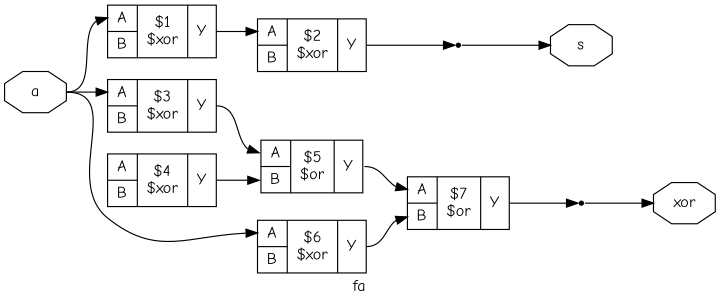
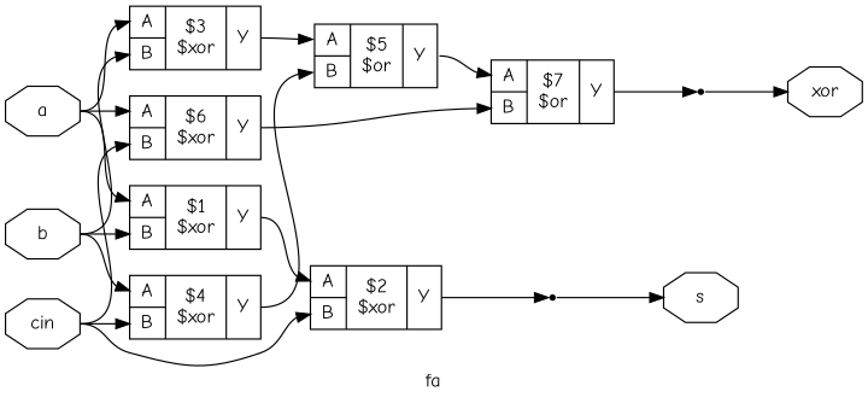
  digraph {
    fontname="Comic Neue"
    label=fa
    rankdir=LR
    remincross=true
    node [fontname="Comic Neue" shape=record]
    edge [color=black fontcolor=black fontname="Comic Neue" headport="p14:w" tailport=e]
    n1 [color=black fontcolor=black label=xor shape=octagon]
    n2 [color=black fontcolor=black label=s shape=octagon]
+   n3 [color=black fontcolor=black label=cin shape=octagon]
    n4 [label="{{<p13> A|<p14> B}|$6\n$xor|{<p15> Y}}"]
    n5 [label="{{<p13> A|<p14> B}|$4\n$xor|{<p15> Y}}"]
    n6 [label="{{<p13> A|<p14> B}|$2\n$xor|{<p15> Y}}"]
    n7 [label="{{<p13> A|<p14> B}|$7\n$or|{<p15> Y}}"]
    n8 [label="{{<p13> A|<p14> B}|$5\n$or|{<p15> Y}}"]
    x0 [shape=point]
+   n10 [color=black fontcolor=black label=b shape=octagon]
    n11 [label="{{<p13> A|<p14> B}|$3\n$xor|{<p15> Y}}"]
    n12 [label="{{<p13> A|<p14> B}|$1\n$xor|{<p15> Y}}"]
    n13 [color=black fontcolor=black label=a shape=octagon]
    x1 [shape=point]
+   n3 -> n4
+   n3 -> n5
+   n3 -> n6
    n4 -> n7 [tailport="p15:e"]
    n5 -> n8 [tailport="p15:e"]
    n6 -> x0 [headport=w tailport="p15:e"]
    n7 -> x1 [headport=w tailport="p15:e"]
    n8 -> n7 [headport="p13:w" tailport="p15:e"]
    x0 -> n2 [headport=w]
+   n10 -> n5 [headport="p13:w"]
+   n10 -> n11
+   n10 -> n12
    n11 -> n8 [headport="p13:w" tailport="p15:e"]
    n12 -> n6 [headport="p13:w" tailport="p15:e"]
    n13 -> n4 [headport="p13:w"]
    n13 -> n11 [headport="p13:w"]
    n13 -> n12 [headport="p13:w"]
    x1 -> n1 [headport=w]
  }
